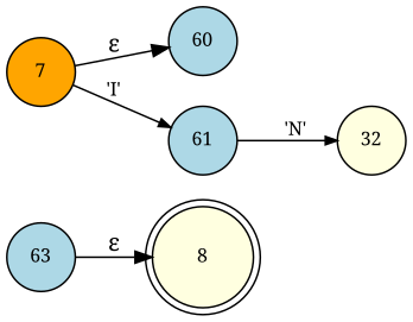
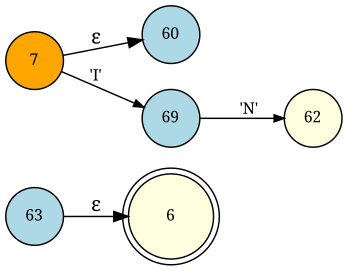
  digraph {
    fontname="Noto Serif"
    rankdir=LR
    node [fillcolor=lightblue fixedsize=true fontname="Noto Serif" fontsize=11 shape=circle style=filled peripheries=1]
    edge [fontname="Noto Serif"]
-   n1 [fillcolor=lightyellow label=8 shape=doublecircle width=.6 peripheries=""]
+   n1 [fillcolor=lightyellow label=6 shape=doublecircle width=.6 peripheries=""]
    n2 [fillcolor=orange label=7 width=.55]
    n3 [label=60 width=.55]
-   n4 [label=61 width=.55]
-   n5 [fillcolor=lightyellow label=32 width=.55]
+   n4 [label=69 width=.55]
+   n5 [fillcolor=lightyellow label=62 width=.55]
    n6 [label=63 width=.55]
    n2 -> n3 [label="&epsilon;"]
    n2 -> n4 [arrowhead=normal arrowsize=.7 fontsize=11 label="'I'"]
    n4 -> n5 [arrowhead=normal arrowsize=.7 fontsize=11 label="'N'"]
    n6 -> n1 [label="&epsilon;"]
  }
